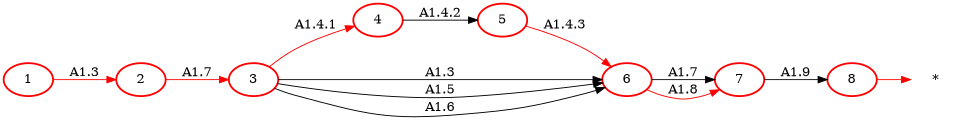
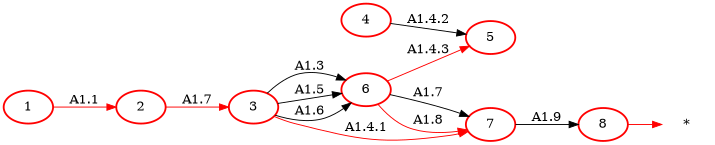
  digraph {
    rankdir=LR
    node [color=red style=bold]
    edge [color=red]
    "*" [shape=plaintext color="" style=""]
    1
    2
    3
    4
    6
    5
    7
    8
-   1 -> 2 [label="A1.3"]
+   1 -> 2 [label="A1.1"]
    2 -> 3 [label="A1.7"]
-   3 -> 4 [label="A1.4.1"]
+   3 -> 7 [label="A1.4.1"]
    3 -> 6 [label="A1.3" color=""]
    3 -> 6 [label="A1.5" color=""]
    3 -> 6 [label="A1.6" color=""]
    4 -> 5 [color=black label="A1.4.2"]
    6 -> 7 [label="A1.7" color=""]
    6 -> 7 [label="A1.8"]
-   5 -> 6 [label="A1.4.3"]
+   6 -> 5 [label="A1.4.3"]
    7 -> 8 [color=black label="A1.9"]
    8 -> "*"
  }
